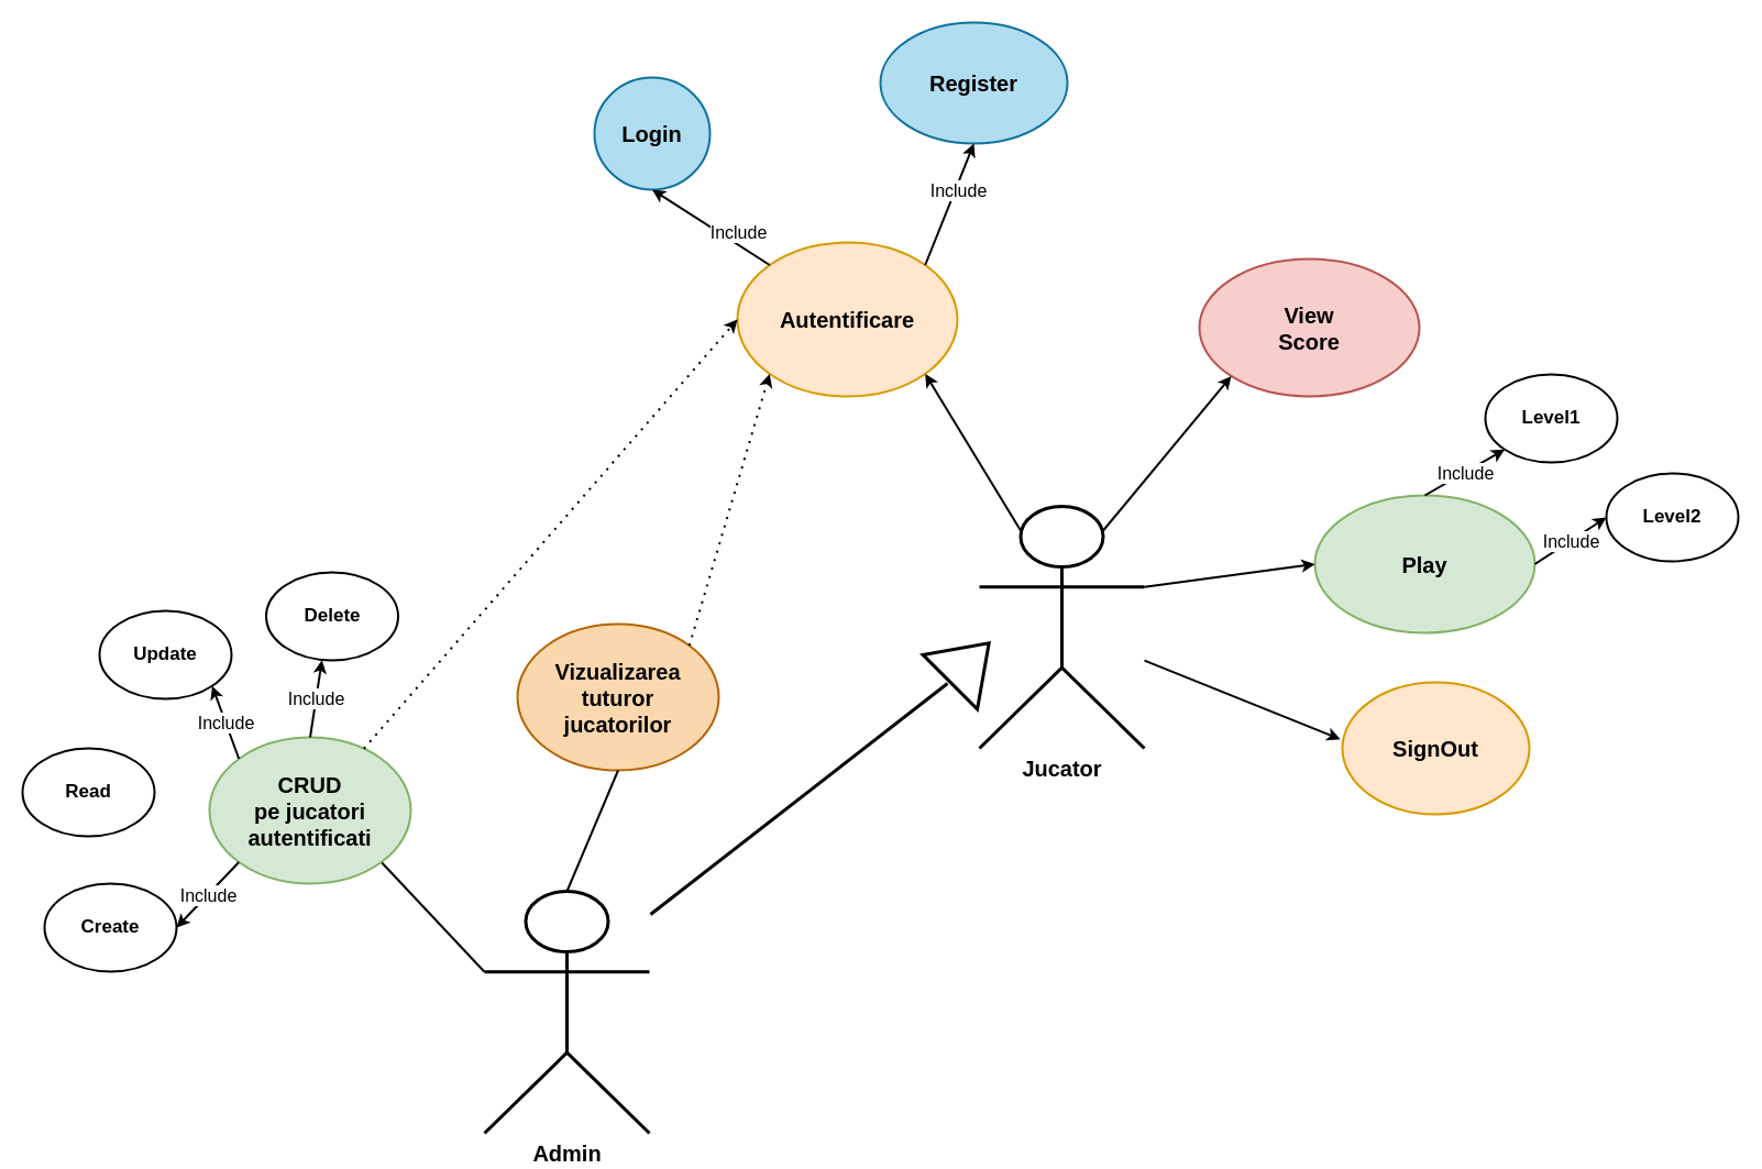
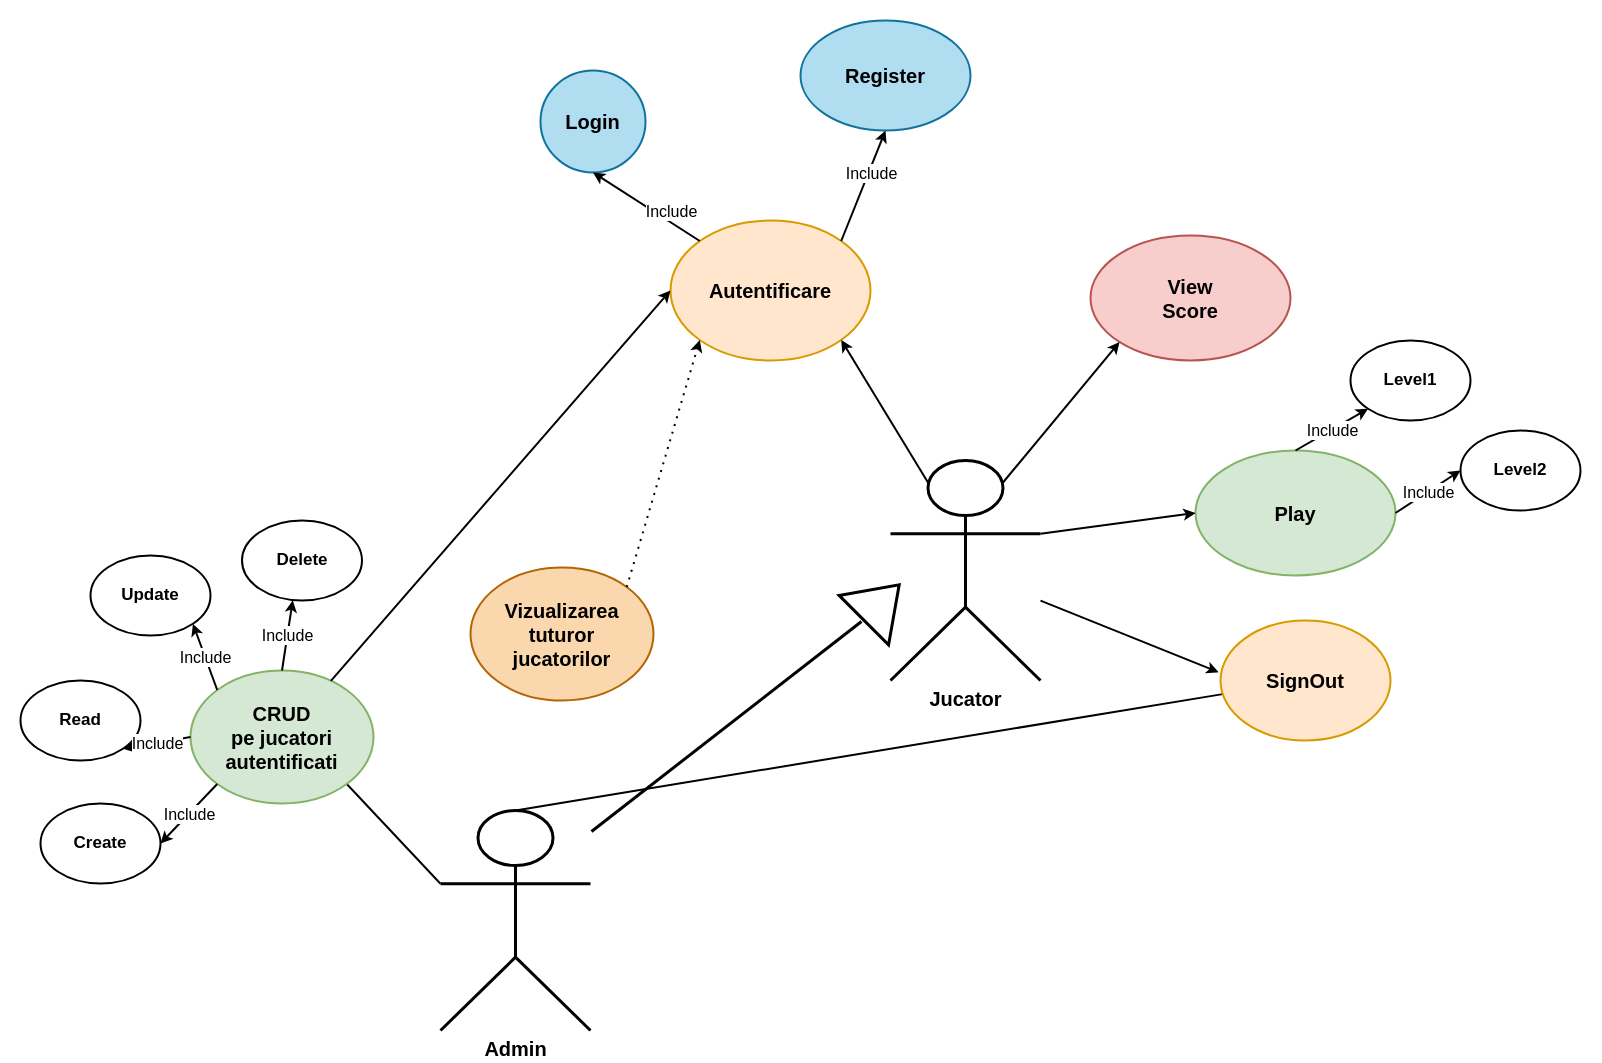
  <mxCell id="0" />
  <mxCell id="1" parent="0" />
  <mxCell id="2" value="&lt;font size=&quot;1&quot; style=&quot;&quot;&gt;&lt;b style=&quot;font-size: 20px;&quot;&gt;Jucator&lt;/b&gt;&lt;/font&gt;" style="shape=umlActor;verticalLabelPosition=bottom;verticalAlign=top;html=1;outlineConnect=0;fillColor=none;strokeWidth=3;" parent="1" vertex="1"><mxGeometry x="890" y="460" width="150" height="220" as="geometry" /></mxCell>
  <mxCell id="3" value="&lt;b&gt;&lt;font style=&quot;font-size: 20px;&quot;&gt;Autentificare&lt;/font&gt;&lt;/b&gt;" style="ellipse;whiteSpace=wrap;html=1;fillColor=#ffe6cc;strokeColor=#d79b00;strokeWidth=2;fontSize=15;" parent="1" vertex="1"><mxGeometry x="670" y="220" width="200" height="140" as="geometry" /></mxCell>
  <mxCell id="4" value="" style="endArrow=classic;html=1;rounded=0;entryX=1;entryY=1;entryDx=0;entryDy=0;exitX=0.25;exitY=0.1;exitDx=0;exitDy=0;exitPerimeter=0;strokeWidth=2;endFill=1;" parent="1" source="2" target="3" edge="1"><mxGeometry width="50" height="50" relative="1" as="geometry"><mxPoint x="790" y="486" as="sourcePoint" /><mxPoint x="892" y="340" as="targetPoint" /></mxGeometry></mxCell>
  <mxCell id="5" value="&lt;font size=&quot;1&quot; style=&quot;&quot;&gt;&lt;b style=&quot;font-size: 20px;&quot;&gt;Admin&lt;/b&gt;&lt;/font&gt;" style="shape=umlActor;verticalLabelPosition=bottom;verticalAlign=top;html=1;outlineConnect=0;fillColor=none;strokeWidth=3;" parent="1" vertex="1"><mxGeometry x="440" y="810" width="150" height="220" as="geometry" /></mxCell>
  <mxCell id="6" value="&lt;span style=&quot;font-size: 20px;&quot;&gt;&lt;b&gt;View &lt;br&gt;Score&lt;/b&gt;&lt;/span&gt;" style="ellipse;whiteSpace=wrap;html=1;fillColor=#f8cecc;strokeColor=#b85450;strokeWidth=2;fontSize=15;" parent="1" vertex="1"><mxGeometry x="1090" y="235" width="200" height="125" as="geometry" /></mxCell>
  <mxCell id="7" value="" style="endArrow=classic;html=1;rounded=0;strokeWidth=2;entryX=0;entryY=1;entryDx=0;entryDy=0;endFill=1;exitX=0.75;exitY=0.1;exitDx=0;exitDy=0;exitPerimeter=0;" parent="1" source="2" target="6" edge="1"><mxGeometry width="50" height="50" relative="1" as="geometry"><mxPoint x="1150" y="470" as="sourcePoint" /><mxPoint x="1136" y="480" as="targetPoint" /></mxGeometry></mxCell>
  <mxCell id="8" value="" style="endArrow=none;html=1;rounded=0;entryX=1;entryY=1;entryDx=0;entryDy=0;strokeWidth=2;exitX=0;exitY=0.333;exitDx=0;exitDy=0;exitPerimeter=0;" parent="1" source="5" target="9" edge="1"><mxGeometry width="50" height="50" relative="1" as="geometry"><mxPoint x="570" y="845" as="sourcePoint" /><mxPoint x="392.426" y="718.284" as="targetPoint" /></mxGeometry></mxCell>
  <mxCell id="9" value="&lt;b&gt;&lt;font style=&quot;font-size: 20px;&quot;&gt;CRUD&lt;br&gt;pe jucatori&lt;br&gt;autentificati&lt;br&gt;&lt;/font&gt;&lt;/b&gt;" style="ellipse;whiteSpace=wrap;html=1;strokeWidth=2;fontSize=15;fillColor=#d5e8d4;strokeColor=#82b366;" parent="1" vertex="1"><mxGeometry x="190" y="670" width="183" height="133" as="geometry" /></mxCell>
  <mxCell id="10" value="" style="endArrow=none;html=1;rounded=0;strokeWidth=3;" parent="1" edge="1"><mxGeometry width="50" height="50" relative="1" as="geometry"><mxPoint x="591" y="831" as="sourcePoint" /><mxPoint x="861" y="621" as="targetPoint" /></mxGeometry></mxCell>
  <mxCell id="11" value="" style="triangle;whiteSpace=wrap;html=1;rotation=-45;strokeWidth=3;" parent="1" vertex="1"><mxGeometry x="856" y="567" width="50" height="70" as="geometry" /></mxCell>
  <mxCell id="12" value="&lt;b style=&quot;border-color: var(--border-color);&quot;&gt;&lt;font style=&quot;border-color: var(--border-color); font-size: 17px;&quot;&gt;Read&lt;/font&gt;&lt;/b&gt;" style="ellipse;whiteSpace=wrap;html=1;strokeWidth=2;" parent="1" vertex="1"><mxGeometry x="20" y="680" width="120" height="80" as="geometry" /></mxCell>
+ <mxCell id="13" value="" style="endArrow=classic;html=1;rounded=0;exitX=0;exitY=0.5;exitDx=0;exitDy=0;strokeWidth=2;entryX=1;entryY=1;entryDx=0;entryDy=0;" parent="1" source="9" target="12" edge="1"><mxGeometry relative="1" as="geometry"><mxPoint x="213" y="829" as="sourcePoint" /><mxPoint x="150" y="693" as="targetPoint" /></mxGeometry></mxCell>
+ <mxCell id="14" value="Include" style="edgeLabel;resizable=0;html=1;align=center;verticalAlign=middle;fontSize=16;" parent="13" connectable="0" vertex="1"><mxGeometry relative="1" as="geometry" /></mxCell>
  <mxCell id="15" value="&lt;b style=&quot;border-color: var(--border-color);&quot;&gt;&lt;font style=&quot;border-color: var(--border-color); font-size: 17px;&quot;&gt;Update&lt;/font&gt;&lt;/b&gt;" style="ellipse;whiteSpace=wrap;html=1;strokeWidth=2;" parent="1" vertex="1"><mxGeometry x="90" y="555" width="120" height="80" as="geometry" /></mxCell>
  <mxCell id="16" value="" style="endArrow=classic;html=1;rounded=0;strokeWidth=2;entryX=1;entryY=1;entryDx=0;entryDy=0;exitX=0;exitY=0;exitDx=0;exitDy=0;" parent="1" source="9" target="15" edge="1"><mxGeometry relative="1" as="geometry"><mxPoint x="273" y="749" as="sourcePoint" /><mxPoint x="210" y="613" as="targetPoint" /></mxGeometry></mxCell>
  <mxCell id="17" value="Include" style="edgeLabel;resizable=0;html=1;align=center;verticalAlign=middle;fontSize=16;" parent="16" connectable="0" vertex="1"><mxGeometry relative="1" as="geometry" /></mxCell>
  <mxCell id="18" value="&lt;b style=&quot;border-color: var(--border-color);&quot;&gt;&lt;font style=&quot;border-color: var(--border-color); font-size: 17px;&quot;&gt;Delete&lt;/font&gt;&lt;/b&gt;" style="ellipse;whiteSpace=wrap;html=1;strokeWidth=2;" parent="1" vertex="1"><mxGeometry x="241.5" y="520" width="120" height="80" as="geometry" /></mxCell>
  <mxCell id="19" value="" style="endArrow=classic;html=1;rounded=0;exitX=0.5;exitY=0;exitDx=0;exitDy=0;strokeWidth=2;entryX=0.423;entryY=0.997;entryDx=0;entryDy=0;entryPerimeter=0;" parent="1" source="9" target="18" edge="1"><mxGeometry relative="1" as="geometry"><mxPoint x="416" y="741" as="sourcePoint" /><mxPoint x="353" y="605" as="targetPoint" /></mxGeometry></mxCell>
  <mxCell id="20" value="Include" style="edgeLabel;resizable=0;html=1;align=center;verticalAlign=middle;fontSize=16;" parent="19" connectable="0" vertex="1"><mxGeometry relative="1" as="geometry" /></mxCell>
  <mxCell id="21" value="&lt;b&gt;&lt;font style=&quot;font-size: 17px;&quot;&gt;Create&lt;/font&gt;&lt;/b&gt;" style="ellipse;whiteSpace=wrap;html=1;strokeWidth=2;" parent="1" vertex="1"><mxGeometry x="40" y="803" width="120" height="80" as="geometry" /></mxCell>
  <mxCell id="22" value="" style="endArrow=classic;html=1;rounded=0;exitX=0;exitY=1;exitDx=0;exitDy=0;strokeWidth=2;entryX=1;entryY=0.5;entryDx=0;entryDy=0;" parent="1" source="9" target="21" edge="1"><mxGeometry relative="1" as="geometry"><mxPoint x="263" y="909" as="sourcePoint" /><mxPoint x="200" y="773" as="targetPoint" /></mxGeometry></mxCell>
  <mxCell id="23" value="Include" style="edgeLabel;resizable=0;html=1;align=center;verticalAlign=middle;fontSize=16;" parent="22" connectable="0" vertex="1"><mxGeometry relative="1" as="geometry" /></mxCell>
  <mxCell id="24" value="&lt;b&gt;&lt;font style=&quot;font-size: 20px;&quot;&gt;Vizualizarea&lt;br&gt;tuturor&lt;br&gt;jucatorilor&lt;br&gt;&lt;/font&gt;&lt;/b&gt;" style="ellipse;whiteSpace=wrap;html=1;strokeWidth=2;fontSize=15;fillColor=#fad7ac;strokeColor=#b46504;" parent="1" vertex="1"><mxGeometry x="470" y="567" width="183" height="133" as="geometry" /></mxCell>
- <mxCell id="25" value="" style="endArrow=none;html=1;rounded=0;entryX=0.5;entryY=1;entryDx=0;entryDy=0;strokeWidth=2;exitX=0.5;exitY=0;exitDx=0;exitDy=0;exitPerimeter=0;" parent="1" source="5" target="24" edge="1"><mxGeometry width="50" height="50" relative="1" as="geometry"><mxPoint x="360" y="920" as="sourcePoint" /><mxPoint x="323" y="1043" as="targetPoint" /></mxGeometry></mxCell>
- <mxCell id="26" value="" style="endArrow=classic;dashed=1;html=1;dashPattern=1 3;strokeWidth=2;rounded=0;endFill=1;entryX=0;entryY=0.5;entryDx=0;entryDy=0;" parent="1" source="9" target="3" edge="1"><mxGeometry width="50" height="50" relative="1" as="geometry"><mxPoint x="560" y="700" as="sourcePoint" /><mxPoint x="790" y="360" as="targetPoint" /></mxGeometry></mxCell>
+ <mxCell id="25" value="" style="endArrow=none;html=1;rounded=0;strokeWidth=2;exitX=0.5;exitY=0;exitDx=0;exitDy=0;exitPerimeter=0;" parent="1" source="5" target="42" edge="1"><mxGeometry width="50" height="50" relative="1" as="geometry"><mxPoint x="360" y="920" as="sourcePoint" /><mxPoint x="323" y="1043" as="targetPoint" /></mxGeometry></mxCell>
+ <mxCell id="26" value="" style="endArrow=classic;dashed=0;html=1;dashPattern=1 3;strokeWidth=2;rounded=0;endFill=1;entryX=0;entryY=0.5;entryDx=0;entryDy=0;" parent="1" source="9" target="3" edge="1"><mxGeometry width="50" height="50" relative="1" as="geometry"><mxPoint x="560" y="700" as="sourcePoint" /><mxPoint x="790" y="360" as="targetPoint" /></mxGeometry></mxCell>
  <mxCell id="27" value="&lt;span style=&quot;font-size: 20px;&quot;&gt;&lt;b&gt;Login&lt;/b&gt;&lt;/span&gt;" style="ellipse;whiteSpace=wrap;html=1;fillColor=#b1ddf0;strokeColor=#10739e;strokeWidth=2;fontSize=15;" parent="1" vertex="1"><mxGeometry x="540" y="70" width="105" height="102" as="geometry" /></mxCell>
  <mxCell id="28" value="&lt;span style=&quot;font-size: 20px;&quot;&gt;&lt;b&gt;Register&lt;/b&gt;&lt;/span&gt;" style="ellipse;whiteSpace=wrap;html=1;fillColor=#b1ddf0;strokeColor=#10739e;strokeWidth=2;fontSize=15;" parent="1" vertex="1"><mxGeometry x="800" y="20" width="170" height="110" as="geometry" /></mxCell>
  <mxCell id="29" value="" style="endArrow=classic;html=1;rounded=0;entryX=0.5;entryY=1;entryDx=0;entryDy=0;exitX=0;exitY=0;exitDx=0;exitDy=0;strokeWidth=2;endFill=1;" parent="1" source="3" target="27" edge="1"><mxGeometry width="50" height="50" relative="1" as="geometry"><mxPoint x="727" y="253" as="sourcePoint" /><mxPoint x="640" y="110" as="targetPoint" /></mxGeometry></mxCell>
  <mxCell id="30" value="" style="endArrow=classic;html=1;rounded=0;entryX=0.5;entryY=1;entryDx=0;entryDy=0;exitX=1;exitY=0;exitDx=0;exitDy=0;strokeWidth=2;endFill=1;" parent="1" source="3" target="28" edge="1"><mxGeometry width="50" height="50" relative="1" as="geometry"><mxPoint x="870" y="261" as="sourcePoint" /><mxPoint x="791" y="130" as="targetPoint" /></mxGeometry></mxCell>
  <mxCell id="31" value="" style="endArrow=classic;dashed=1;html=1;dashPattern=1 3;strokeWidth=2;rounded=0;endFill=1;entryX=0;entryY=1;entryDx=0;entryDy=0;exitX=1;exitY=0;exitDx=0;exitDy=0;" parent="1" source="24" target="3" edge="1"><mxGeometry width="50" height="50" relative="1" as="geometry"><mxPoint x="310" y="930" as="sourcePoint" /><mxPoint x="643" y="530" as="targetPoint" /></mxGeometry></mxCell>
  <mxCell id="32" value="&lt;span style=&quot;font-size: 20px;&quot;&gt;&lt;b&gt;Play&lt;/b&gt;&lt;/span&gt;" style="ellipse;whiteSpace=wrap;html=1;fillColor=#d5e8d4;strokeColor=#82b366;strokeWidth=2;fontSize=15;" parent="1" vertex="1"><mxGeometry x="1195" y="450" width="200" height="125" as="geometry" /></mxCell>
  <mxCell id="33" value="" style="endArrow=classic;html=1;rounded=0;strokeWidth=2;entryX=0;entryY=0.5;entryDx=0;entryDy=0;endFill=1;exitX=1;exitY=0.333;exitDx=0;exitDy=0;exitPerimeter=0;" parent="1" source="2" target="32" edge="1"><mxGeometry width="50" height="50" relative="1" as="geometry"><mxPoint x="1013" y="492" as="sourcePoint" /><mxPoint x="1129" y="351" as="targetPoint" /></mxGeometry></mxCell>
  <mxCell id="34" value="Include" style="edgeLabel;resizable=0;html=1;align=center;verticalAlign=middle;fontSize=16;" parent="1" connectable="0" vertex="1"><mxGeometry x="670.002" y="210.005" as="geometry" /></mxCell>
  <mxCell id="35" value="Include" style="edgeLabel;resizable=0;html=1;align=center;verticalAlign=middle;fontSize=16;" parent="1" connectable="0" vertex="1"><mxGeometry x="870.002" y="172.005" as="geometry" /></mxCell>
  <mxCell id="36" value="&lt;b style=&quot;border-color: var(--border-color);&quot;&gt;&lt;font style=&quot;border-color: var(--border-color); font-size: 17px;&quot;&gt;Level1&lt;/font&gt;&lt;/b&gt;" style="ellipse;whiteSpace=wrap;html=1;strokeWidth=2;" vertex="1" parent="1"><mxGeometry x="1350" y="340" width="120" height="80" as="geometry" /></mxCell>
  <mxCell id="37" value="" style="endArrow=classic;html=1;rounded=0;exitX=0.5;exitY=0;exitDx=0;exitDy=0;strokeWidth=2;entryX=0;entryY=1;entryDx=0;entryDy=0;" edge="1" parent="1" source="32" target="36"><mxGeometry relative="1" as="geometry"><mxPoint x="1430" y="420" as="sourcePoint" /><mxPoint x="1460" y="360" as="targetPoint" /></mxGeometry></mxCell>
  <mxCell id="38" value="Include" style="edgeLabel;resizable=0;html=1;align=center;verticalAlign=middle;fontSize=16;" connectable="0" vertex="1" parent="37"><mxGeometry relative="1" as="geometry" /></mxCell>
  <mxCell id="39" value="&lt;b style=&quot;border-color: var(--border-color);&quot;&gt;&lt;font style=&quot;border-color: var(--border-color); font-size: 17px;&quot;&gt;Level2&lt;/font&gt;&lt;/b&gt;" style="ellipse;whiteSpace=wrap;html=1;strokeWidth=2;" vertex="1" parent="1"><mxGeometry x="1460" y="430" width="120" height="80" as="geometry" /></mxCell>
  <mxCell id="40" value="" style="endArrow=classic;html=1;rounded=0;exitX=1;exitY=0.5;exitDx=0;exitDy=0;strokeWidth=2;entryX=0;entryY=0.5;entryDx=0;entryDy=0;" edge="1" parent="1" target="39" source="32"><mxGeometry relative="1" as="geometry"><mxPoint x="1460" y="500" as="sourcePoint" /><mxPoint x="1570" y="430" as="targetPoint" /></mxGeometry></mxCell>
  <mxCell id="41" value="Include" style="edgeLabel;resizable=0;html=1;align=center;verticalAlign=middle;fontSize=16;" connectable="0" vertex="1" parent="40"><mxGeometry relative="1" as="geometry" /></mxCell>
  <mxCell id="42" value="&lt;b&gt;&lt;font style=&quot;font-size: 20px;&quot;&gt;SignOut&lt;/font&gt;&lt;/b&gt;" style="ellipse;whiteSpace=wrap;html=1;fillColor=#ffe6cc;strokeColor=#d79b00;strokeWidth=2;fontSize=15;" vertex="1" parent="1"><mxGeometry x="1220" y="620" width="170" height="120" as="geometry" /></mxCell>
  <mxCell id="43" value="" style="endArrow=classic;html=1;rounded=0;strokeWidth=2;entryX=-0.011;entryY=0.431;entryDx=0;entryDy=0;endFill=1;entryPerimeter=0;" edge="1" parent="1" source="2" target="42"><mxGeometry width="50" height="50" relative="1" as="geometry"><mxPoint x="1050" y="543" as="sourcePoint" /><mxPoint x="1205" y="523" as="targetPoint" /></mxGeometry></mxCell>
